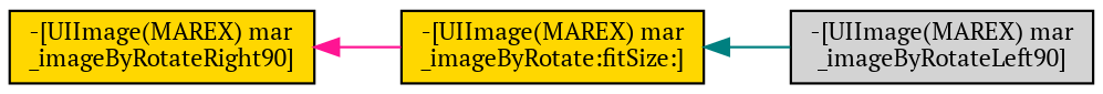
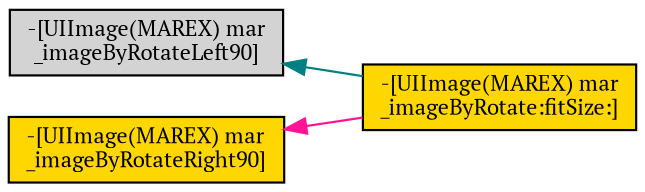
  digraph {
    fontname="PT Serif"
    rankdir=LR
    node [color=black fillcolor=gold fontname="PT Serif" fontsize=10 shape=record style=filled]
    edge [dir=back fontname="PT Serif" fontsize=10 labelfontname=Helvetica labelfontsize=10 style=solid]
    n1 [fontcolor=black height=0.2 label="-[UIImage(MAREX) mar\l_imageByRotate:fitSize:]" width=0.4]
    n2 [fillcolor=lightgrey height=0.2 label="-[UIImage(MAREX) mar\l_imageByRotateLeft90]" width=0.4]
    n3 [height=0.2 label="-[UIImage(MAREX) mar\l_imageByRotateRight90]" width=0.4]
-   n1 -> n2 [color=teal]
+   n2 -> n1 [color=teal]
    n3 -> n1 [color=deeppink]
  }
